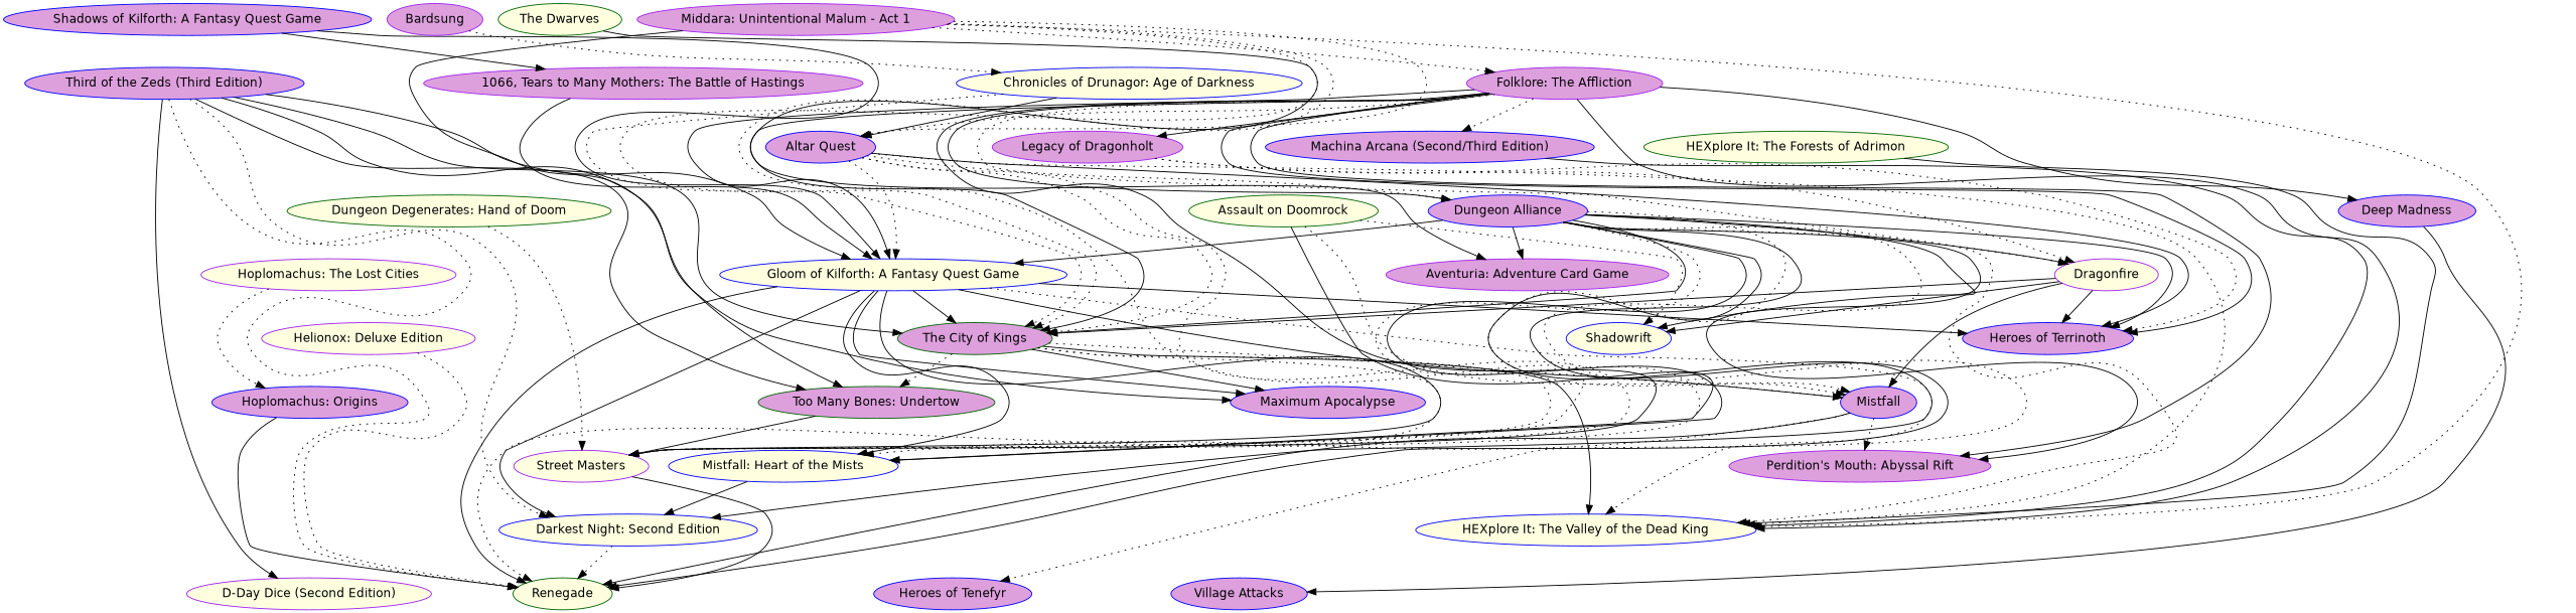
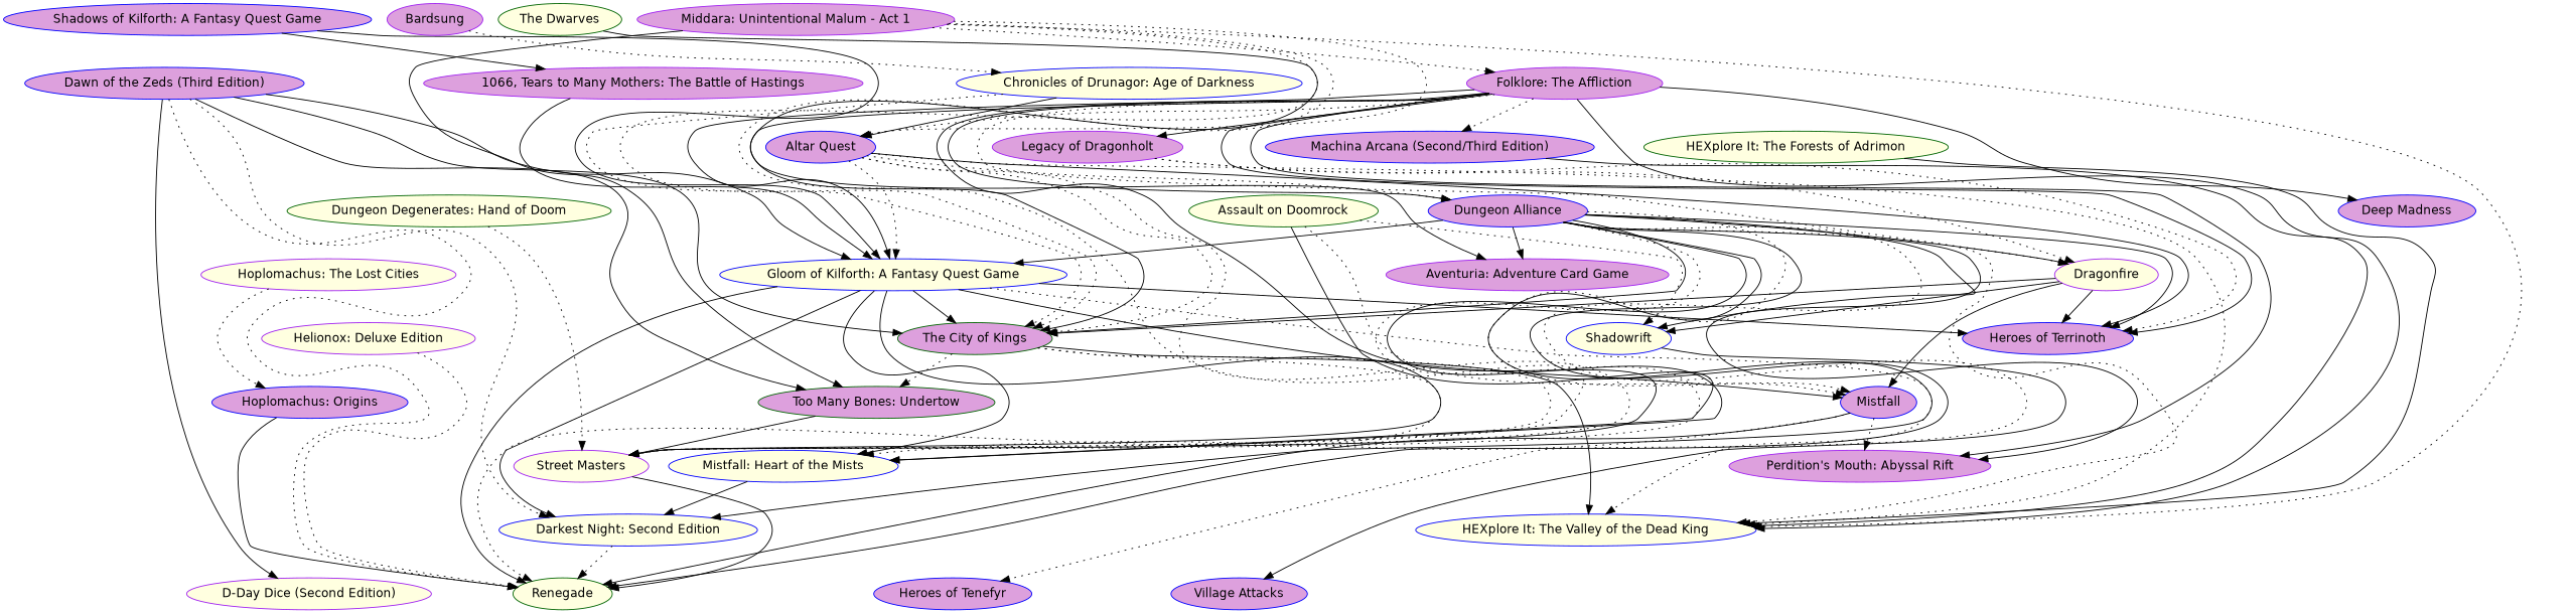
  digraph {
    fontname="DejaVu Sans"
    node [category="1002,1010" color=blue fillcolor=plum fontname="DejaVu Sans" max_players=4 max_players_best=4 max_players_rec=4 max_time=180 mechanic="2023,2664,2040,2011,2015" min_players=1 min_players_best=1 min_players_rec=1 min_time=60 style=filled weight=0]
    edge [fontname="DejaVu Sans" style=solid]
    n1 [bayes_rating=5.92803 category="1022,1017,1020,1010,1013,1046,1028,1097" color=darkgreen complexity=3.4444 fillcolor=lightyellow l="-21.898,23.303" label="HEXplore It: The Forests of Adrimon" max_players=7 max_players_best=7 max_players_rec=7 mechanic="2023,2072,2676,2011,2661,2028,2027,2002,2015" rating=7.91341]
    n2 [bayes_rating=6.22753 category="1022,1020,1010,1046,1028,1097" complexity=3.25 fillcolor=lightyellow l="-21.709,23.340" label="HEXplore It: The Valley of the Dead King" max_players=6 max_players_rec=7 mechanic="2023,2072,2676,2026,2011,2661,2028" min_players_best=4 rating=7.76409 weight=0.5173393]
    n3 [bayes_rating=7.36892 category="1022,1017,1010,1046" color=darkgreen complexity=4.016 l="-21.502,23.479" label="Too Many Bones: Undertow" max_players=2 max_players_best=2 max_players_rec=3 mechanic="2023,2664,2072,2856,2863,2028,2819,2853,2849,2833,2015" min_players_best=2 rating=8.686 weight=1.9604027]
    n4 [bayes_rating=6.44423 category="1022,1002,1010,1046,1047,1028,1101" color=purple complexity=2.84 fillcolor=lightyellow l="-21.978,23.181" label="Street Masters" max_players_best=2 max_players_rec=3 max_time=120 mechanic="2023,2072,2850,2676,2040,2026,2822,2819,2015,2897" min_time=45 rating=7.98234 weight=0.71959746]
    n5 [bayes_rating=6.31913 category=1016 color=darkgreen complexity=3.6731 fillcolor=lightyellow l="-21.581,23.341" label=Renegade max_players=5 max_players_best=1 max_players_rec=3 max_time=90 mechanic="2001,2080,2023,2664,2072,2040,2026,2011,2081,2007,2078,2661,2819,2015" min_time=90 rating=7.70453 weight=0.84525687]
    n6 [bayes_rating=5.99608 category="1022,1002,1010" complexity=3.9535 l="-21.973,23.624" label=Mistfall max_players_best=2 max_time=120 min_players_best=2 min_time=120 rating=6.6451 weight=0.90769094]
    n7 [bayes_rating=5.87261 category="1022,1002,1010" complexity=4.1481 fillcolor=lightyellow l="-21.884,23.457" label="Mistfall: Heart of the Mists" max_time=120 min_time=120 rating=7.36342 weight=0.25906608]
    n8 [bayes_rating=5.88107 category="1010,1024,1047,1028" color=purple complexity=3.8788 l="-21.993,23.058" label="Perdition's Mouth: Abyssal Rift" max_players=6 max_players_best=6 max_players_rec=6 mechanic="2001,2018,2857,2023,2040,2813,2819,2079,2015" min_time=30 rating=7.41907 weight=0.12637861]
    n9 [bayes_rating=5.99505 category="1022,1010,1024" complexity=3.0556 fillcolor=lightyellow l="-21.909,22.930" label="Darkest Night: Second Edition" max_players=5 max_players_best=1 mechanic="2023,2072,2040,2041,2819,2015" min_time=120 rating=7.55604 weight=0.2592287]
    n10 [bayes_rating=6.13435 complexity=2.7059 fillcolor=lightyellow l="-22.214,23.071" label=Shadowrift max_players=6 max_players_rec=6 max_time=120 mechanic="2023,2664,2040" min_players_best=4 min_time=45 rating=7.20628 weight=0.44804236]
    n11 [bayes_rating=6.24528 category="1022,1002,1017,1020,1010,1046,1047" complexity=3.3765 l="-22.063,23.370" label="Altar Quest" max_players_best=2 max_players_rec=3 max_time=90 mechanic="2023,2664,2072,2676,2040,2011,2015" min_time=30 rating=7.69661 weight=0.82438105]
    n12 [bayes_rating=6.15355 category="1022,1020,1010,1046,1047" complexity=3.697 l="-21.347,23.037" label="Dungeon Alliance" max_players_best=1 max_players_rec=3 mechanic="2001,2023,2664,2676,2040,2011,2041,2819,2002" rating=7.51458 weight=1.2103121]
    n13 [bayes_rating=6.55778 category="1022,1020,1010,1046,1028" color=darkgreen complexity=3.1959 l="-21.471,23.762" label="The City of Kings" max_players_best=1 mechanic="2001,2023,2011,2028,2822,2819,2940,2027,2015" min_time=45 rating=7.5291 weight=1.778976]
    n14 [bayes_rating=6.39847 complexity=3.1354 fillcolor=lightyellow l="-21.334,23.433" label="Gloom of Kilforth: A Fantasy Quest Game" max_players_best=1 max_players_rec=2 mechanic="2023,2072,2011,2028,2004,2819,2015" rating=7.52988 weight=1.502894]
    n15 [bayes_rating=6.39201 category="1022,1002,1020,1010,1046" complexity=2.4789 l="-21.296,23.737" label="Heroes of Terrinoth" max_time=60 mechanic="2839,2023,2072,2028,2819,2015" min_players_best=4 min_time=30 rating=7.28609 weight=0.6945036]
    n16 [bayes_rating=6.27133 color=purple complexity=3.2299 fillcolor=lightyellow l="-21.735,23.198" label=Dragonfire max_players=6 max_players_rec=5 max_time=90 mechanic="2023,2664,2040,2824,2041,2028,2822,2015" min_players=2 min_players_best=4 rating=7.10684 weight=0.91331977]
    n17 [bayes_rating=5.94425 complexity=2.3 l="-20.725,23.245" label="Heroes of Tenefyr" max_players_best=2 max_time=60 mechanic="2023,2664,2661,2015" min_players_best=2 rating=7.20399]
    "Aventuria: Adventure Card Game" [bayes_rating=6.02974 category="1022,1002,1010,1046" color=purple complexity=2.5333 l="-20.099,21.654" mechanic="2023,2854,2664,2072,2040,2851,2028,2822,2819,2015" min_players_best=4 min_time=45 rating=7.55285 weight=""]
-   n19 [bayes_rating=6.46619 category="1002,1016,2481" complexity=2.1194 l="-21.690,23.045" label="Maximum Apocalypse" max_players=6 max_players_rec=5 max_time=90 mechanic="2001,2018,2023,2040,2011,2007" min_players_best=4 min_time=45 rating=7.52492 weight=0.18650694]
-   n20 [bayes_rating=6.95 category="1024,1019,2481" complexity=3.8278 l="-22.089,23.537" label="Third of the Zeds (Third Edition)" max_players=5 max_players_best=1 max_players_rec=2 max_time=120 mechanic="2001,2018,2023,2072,2962,2078,2855,2819" min_time=90 rating=8.16574 weight=1.443011]
+   n20 [bayes_rating=6.95 category="1024,1019,2481" complexity=3.8278 l="-22.089,23.537" label="Dawn of the Zeds (Third Edition)" max_players=5 max_players_best=1 max_players_rec=2 max_time=120 mechanic="2001,2018,2023,2072,2962,2078,2855,2819" min_time=90 rating=8.16574 weight=1.443011]
    n21 [bayes_rating=6.20016 category="1017,1019,1049" color=purple complexity=2.1282 fillcolor=lightyellow l="-22.731,23.574" label="D-Day Dice (Second Edition)" max_players_best=1 max_players_rec=3 max_time=45 mechanic="2023,2072,2870,2020,2819" min_time=45 rating=7.45213 weight=0.06585613]
    n22 [bayes_rating=5.91409 category="1002,1017,1010" complexity=3.2727 l="-21.570,23.641" label="Shadows of Kilforth: A Fantasy Quest Game" mechanic="2023,2072,2011,2028,2819,2015" min_time=45 rating=7.8882 weight=0.06635071]
    n23 [bayes_rating=5.91252 category="1002,1035,1120,1019" color=purple complexity=2.25 l="-20.961,23.695" label="1066, Tears to Many Mothers: The Battle of Hastings" max_players=2 max_players_best=2 max_players_rec=2 max_time=60 mechanic="2857,2040,2819" min_players_best=2 min_time=30 rating=7.02036 weight=0.06635071]
    n24 [bayes_rating=6.96833 category="1022,1020,1010,1046,1047" color=purple complexity=4.1083 l="-22.033,23.890" label="Middara: Unintentional Malum - Act 1" max_time=60 mechanic="2001,2023,2072,2676,2040,2011,2028,2822,2819,2027,2015" min_players_best=4 rating=8.62815 weight=1.2438482]
    n25 [bayes_rating=6.45478 category="1022,1020,1010,1024,1047" color=purple complexity=3.679 l="-21.749,23.690" label="Folklore: The Affliction" max_players=5 max_players_rec=5 max_time=120 mechanic="2001,2023,2072,2850,2676,2011,2851,2028,2822,2819,2027,2015" min_players_best=4 min_time=90 rating=7.70236 weight=1.2931119]
    n26 [bayes_rating=6.50986 category="1022,1020,1010" color=purple complexity=1.234 l="-21.214,23.276" label="Legacy of Dragonholt" max_players=6 max_players_best=1 max_players_rec=3 max_time=999 mechanic="2023,2851,2028,2819,2027" rating=7.22106 weight=0.93944]
    n27 [bayes_rating=6.42305 category="1022,1046,1024,1047,1016" complexity=3.4198 l="-22.121,24.218" label="Deep Madness" max_players=6 max_players_best=3 max_players_rec=6 max_time=120 mechanic="2001,2023,2072,2040,2011,2015" min_players_best=3 rating=7.85031 weight=0.122337885]
    n28 [bayes_rating=6.3868 category="1022,1017,1020,1046,1024,1082,1016" complexity=3.6667 l="-22.367,23.462" label="Machina Arcana (Second/Third Edition)" max_players_best=2 max_players_rec=3 max_time=150 mechanic="2001,2840,2023,2072,2885,2676,2011,2027" min_time=150 rating=7.98103 weight=0.06163955]
    n29 [bayes_rating=6.11921 category="1010,1024,1035,1082,1028" complexity=2.6 l="-21.728,24.714" label="Village Attacks" max_players=5 max_players_best=3 max_players_rec=5 mechanic="2046,2023,2072,2011,2819,2015" min_time=30 rating=7.40661]
    n30 [bayes_rating=5.97155 category="1022,1020,1010,1046,1079,2481" color=darkgreen complexity=3.1404 fillcolor=lightyellow l="-22.526,23.593" label="Assault on Doomrock" max_players_best=1 max_time=150 mechanic="2023,2072,2011,2028,2819,2853,2015" min_time=150 rating=6.9684 weight=0.32941484]
    n31 [bayes_rating=5.8388 category="1002,1016" color=purple complexity=2.5882 fillcolor=lightyellow l="-21.574,23.990" label="Helionox: Deluxe Edition" max_players_best=1 max_time=90 mechanic="2664,2040,2015,2082" min_time=30 rating=7.25253]
    n32 [bayes_rating=6.35234 category="1022,1020,1010" color=darkgreen complexity=3.6111 fillcolor=lightyellow l="-22.631,22.979" label="Dungeon Degenerates: Hand of Doom" max_time=360 mechanic="2023,2072,2028,2822,2819" min_time=30 rating=8.13211]
    n33 [bayes_rating=5.96596 category="1010,1093,1019" color=darkgreen complexity=2.52 fillcolor=lightyellow l="-20.702,21.906" label="The Dwarves" max_players=5 max_players_rec=5 max_time=90 mechanic="2023,2072" min_players=2 min_players_best=4 rating=6.87748]
    n34 [bayes_rating=5.98154 category="1050,1046,1038" color=purple complexity=2.5385 fillcolor=lightyellow l="-22.161,23.882" label="Hoplomachus: The Lost Cities" max_players=3 max_players_best=3 max_players_rec=3 max_time=60 mechanic="2664,2072,2043,2040,2026,2819" rating=7.84574 weight=0.08276334]
    "Hoplomachus: Origins" [bayes_rating=6.00712 category="1050,1046,1038,1019" complexity=3.0 l="-21.934,23.818" max_players=2 max_players_best=2 max_players_rec=2 max_time=30 mechanic="2664,2072,2043,2040,2026,2819" min_time=15 rating=7.62325 weight=""]
    n36 [bayes_rating=5.88403 category="1022,1020,1010,1046,1047" color=purple complexity=3.0278 l="-23.117,23.510" label=Bardsung max_players=5 max_players_best=5 max_players_rec=5 max_time=90 mechanic="2689,2839,2018,2023,2854,3004,2072,2850,2676,2959,2851,2846,2028,2819,2027,2015" rating=7.46549]
    "Chronicles of Drunagor: Age of Darkness" [bayes_rating=6.19837 category="1002,1017,1020,1010,1047" complexity=3.2051 fillcolor=lightyellow l="-22.669,23.326" max_players=5 max_players_best=3 max_players_rec=5 max_time=120 mechanic="2023,2072,2011,2822" min_players_best=3 min_time=120 rating=8.43749 weight=""]
    n1 -> n2 [weight=0.22173275]
    n3 -> n4 [weight=0.06003309]
    n4 -> n5 [weight=0.07795372]
    n6 -> n5 [weight=0.062867016]
    n6 -> n7 [style=dotted weight=0.17487437]
    n6 -> n8 [style=dotted weight=0.066390045]
    n7 -> n9 [weight=0.06495727]
    n9 -> n5 [style=dotted weight=0.062633835]
    n11 -> n2 [style=dotted weight=0.0626118]
    n11 -> n4 [style=dotted weight=0.14725275]
    n11 -> n12 [style=dotted weight=0.08875465]
    n11 -> n13 [style=dotted weight=0.06666667]
    n11 -> n14 [style=dotted weight=0.0640295]
    n11 -> n15 [weight=0.061358873]
    n12 -> n2 [style=dotted weight=0.075202286]
    n12 -> n4 [style=dotted weight=0.07596029]
    n12 -> n5 [weight=0.090410955]
    n12 -> n6 [style=dotted weight=0.06698389]
    n12 -> n7 [weight=0.0693904]
    n12 -> n8 [weight=0.06548347]
    n12 -> n9 [weight=0.0654588]
    n12 -> n10 [weight=0.062555455]
    n12 -> n13 [weight=0.08704694]
    n12 -> n14 [weight=0.09139593]
    n12 -> n15 [weight=0.069223575]
    n12 -> n16 [weight=0.075477324]
    n12 -> n17 [style=dotted weight=0.0634119]
    n12 -> "Aventuria: Adventure Card Game" [weight=0.0613851]
    n13 -> n2 [weight=0.07732711]
    n13 -> n3 [style=dotted weight=0.08318957]
    n13 -> n4 [style=dotted weight=0.06742795]
    n13 -> n5 [style=dotted weight=0.068512306]
-   n13 -> n6 [style=dotted weight=0.06490326]
-   n13 -> n19 [weight=0.060559005]
    n14 -> n2 [style=dotted weight=0.08459108]
    n14 -> n4 [weight=0.06846673]
    n14 -> n5 [weight=0.07947686]
    n14 -> n6 [weight=0.08485375]
    n14 -> n7 [weight=0.063464835]
    n14 -> n9 [weight=0.07232323]
    n14 -> n13 [weight=0.09352168]
    n14 -> n15 [weight=0.06927711]
-   n14 -> n19 [weight=0.06525618]
    n16 -> n6 [weight=0.069223106]
    n16 -> n10 [weight=0.065499716]
    n16 -> n13 [weight=0.06986621]
    n16 -> n15 [weight=0.07417337]
    n20 -> n3 [weight=0.06723625]
    n20 -> n5 [style=dotted weight=0.07375926]
    n20 -> n9 [style=dotted weight=0.06617881]
    n20 -> n13 [weight=0.06443669]
    n20 -> n14 [weight=0.069762014]
-   n20 -> n19 [weight=0.060691755]
    n20 -> n21 [weight=0.06593104]
    n22 -> n14 [weight=0.13111727]
    n22 -> n23 [weight=0.06635071]
    n23 -> n14 [weight=0.095481336]
    n24 -> n2 [style=dotted weight=0.06450627]
    n24 -> n3 [weight=0.070009835]
    n24 -> n4 [style=dotted weight=0.060199715]
    n24 -> n11 [style=dotted weight=0.07119255]
    n24 -> n13 [style=dotted weight=0.07462029]
    n24 -> n25 [style=dotted weight=0.09034654]
    n25 -> n2 [weight=0.08798646]
    n25 -> n4 [weight=0.060252074]
    n25 -> n8 [weight=0.061393153]
    n25 -> n11 [style=dotted weight=0.07110389]
    n25 -> n12 [weight=0.07138047]
    n25 -> n13 [weight=0.087930225]
    n25 -> n14 [weight=0.091675736]
    n25 -> n15 [weight=0.0648373]
    n25 -> n16 [style=dotted weight=0.068650424]
    n25 -> n26 [weight=0.07551816]
    n25 -> n27 [weight=0.06415695]
    n25 -> n28 [style=dotted weight=0.06163955]
    n26 -> n15 [style=dotted weight=0.07460348]
    n26 -> n16 [style=dotted weight=0.07374407]
-   n27 -> n29 [weight=0.062248997]
+   n10 -> n29 [weight=0.062248997]
    n28 -> n2 [weight=0.065114275]
    n30 -> n6 [style=dotted weight=0.078247264]
    n30 -> n7 [weight=0.061253563]
    n30 -> n10 [style=dotted weight=0.06832298]
    n31 -> n5 [style=dotted weight=0.06208955]
    n32 -> n4 [style=dotted weight=0.061029118]
    n33 -> "Aventuria: Adventure Card Game" [weight=0.062238492]
    n34 -> "Hoplomachus: Origins" [style=dotted weight=0.2657841]
    "Hoplomachus: Origins" -> n5 [weight=0.08407573]
    n36 -> "Chronicles of Drunagor: Age of Darkness" [style=dotted weight=0.086928934]
    "Chronicles of Drunagor: Age of Darkness" -> n11 [weight=0.0809307]
    "Chronicles of Drunagor: Age of Darkness" -> n13 [style=dotted weight=0.063813955]
  }
